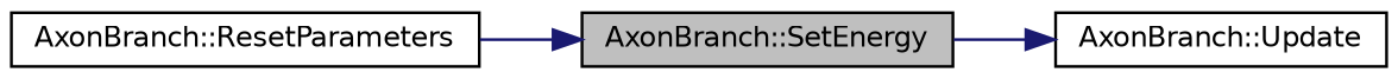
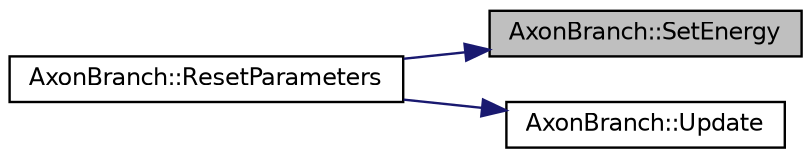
  digraph {
    rankdir=LR
    node [color=black fillcolor=white fontname=Helvetica fontsize=10 shape=record style=filled]
    edge [color=midnightblue fontname=Helvetica fontsize=10 labelfontname=Helvetica labelfontsize=10 style=solid]
    n1 [fillcolor=grey75 fontcolor=black height=0.2 label="AxonBranch::SetEnergy" width=0.4]
    n2 [height=0.2 label="AxonBranch::Update" width=0.4]
    n3 [height=0.2 label="AxonBranch::ResetParameters" width=0.4]
-   n1 -> n2
+   n3 -> n2
    n3 -> n1
  }
